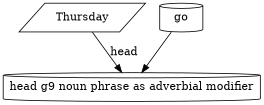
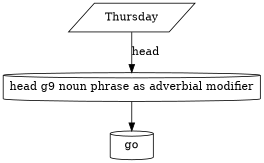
  strict digraph {
    node [shape=cylinder]
    Thursday [shape=parallelogram]
    n2 [label="head g9 noun phrase as adverbial modifier"]
    go
    Thursday -> n2 [label=head]
-   go -> n2
+   n2 -> go
  }
